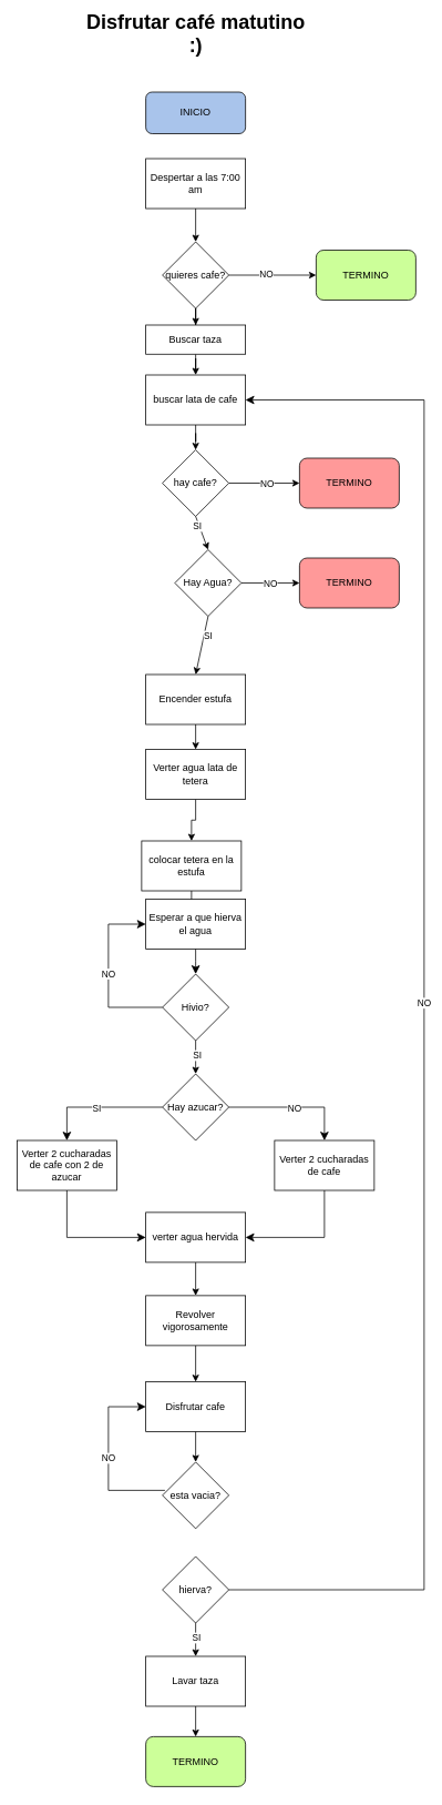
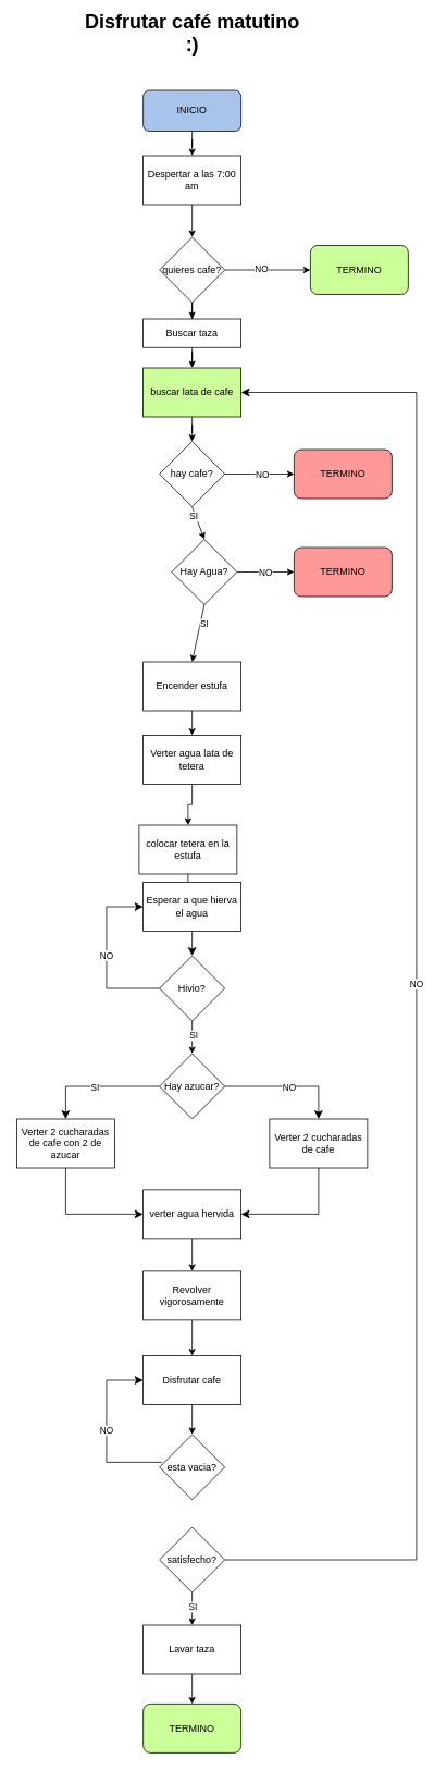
  <mxCell id="0" />
  <mxCell id="1" parent="0" />
  <mxCell id="2" value="" style="edgeStyle=orthogonalEdgeStyle;rounded=0;orthogonalLoop=1;jettySize=auto;html=1;" parent="1" source="3" target="61" edge="1"><mxGeometry relative="1" as="geometry" /></mxCell>
  <mxCell id="3" value="Despertar a las 7:00 am" style="rounded=0;whiteSpace=wrap;html=1;" parent="1" vertex="1"><mxGeometry x="175" y="190" width="120" height="60" as="geometry" /></mxCell>
  <mxCell id="4" value="" style="edgeStyle=orthogonalEdgeStyle;rounded=0;orthogonalLoop=1;jettySize=auto;html=1;" parent="1" source="5" target="18" edge="1"><mxGeometry relative="1" as="geometry" /></mxCell>
- <mxCell id="5" value="buscar lata de cafe" style="rounded=0;whiteSpace=wrap;html=1;" parent="1" vertex="1"><mxGeometry x="175" y="450" width="120" height="60" as="geometry" /></mxCell>
+ <mxCell id="5" value="buscar lata de cafe" style="rounded=0;whiteSpace=wrap;html=1;fillColor=#ccff99;" parent="1" vertex="1"><mxGeometry x="175" y="450" width="120" height="60" as="geometry" /></mxCell>
  <mxCell id="6" value="" style="edgeStyle=orthogonalEdgeStyle;rounded=0;orthogonalLoop=1;jettySize=auto;html=1;" parent="1" source="7" target="10" edge="1"><mxGeometry relative="1" as="geometry" /></mxCell>
  <mxCell id="7" value="colocar tetera en la estufa" style="rounded=0;whiteSpace=wrap;html=1;" parent="1" vertex="1"><mxGeometry x="170" y="1010" width="120" height="60" as="geometry" /></mxCell>
  <mxCell id="8" value="" style="edgeStyle=orthogonalEdgeStyle;rounded=0;orthogonalLoop=1;jettySize=auto;html=1;" parent="1" source="9" target="7" edge="1"><mxGeometry relative="1" as="geometry" /></mxCell>
  <mxCell id="9" value="Verter agua lata de tetera" style="rounded=0;whiteSpace=wrap;html=1;" parent="1" vertex="1"><mxGeometry x="175" y="900" width="120" height="60" as="geometry" /></mxCell>
  <mxCell id="10" value="Esperar a que hierva el agua" style="rounded=0;whiteSpace=wrap;html=1;" parent="1" vertex="1"><mxGeometry x="175" y="1080" width="120" height="60" as="geometry" /></mxCell>
  <mxCell id="11" value="Verter 2 cucharadas de cafe con 2 de azucar" style="rounded=0;whiteSpace=wrap;html=1;" parent="1" vertex="1"><mxGeometry x="20" y="1370" width="120" height="60" as="geometry" /></mxCell>
  <mxCell id="12" value="" style="edgeStyle=orthogonalEdgeStyle;rounded=0;orthogonalLoop=1;jettySize=auto;html=1;" parent="1" source="13" target="15" edge="1"><mxGeometry relative="1" as="geometry" /></mxCell>
  <mxCell id="13" value="verter agua hervida" style="rounded=0;whiteSpace=wrap;html=1;" parent="1" vertex="1"><mxGeometry x="175" y="1456.5" width="120" height="60" as="geometry" /></mxCell>
  <mxCell id="14" value="" style="edgeStyle=orthogonalEdgeStyle;rounded=0;orthogonalLoop=1;jettySize=auto;html=1;" parent="1" source="15" target="16" edge="1"><mxGeometry relative="1" as="geometry" /></mxCell>
  <mxCell id="15" value="Revolver vigorosamente" style="rounded=0;whiteSpace=wrap;html=1;" parent="1" vertex="1"><mxGeometry x="175" y="1556.5" width="120" height="60" as="geometry" /></mxCell>
  <mxCell id="16" value="Disfrutar cafe" style="rounded=0;whiteSpace=wrap;html=1;" parent="1" vertex="1"><mxGeometry x="175" y="1660" width="120" height="60" as="geometry" /></mxCell>
  <mxCell id="17" value="Lavar taza" style="rounded=0;whiteSpace=wrap;html=1;" parent="1" vertex="1"><mxGeometry x="175" y="1990" width="120" height="60" as="geometry" /></mxCell>
  <mxCell id="18" value="hay cafe?" style="rhombus;whiteSpace=wrap;html=1;" parent="1" vertex="1"><mxGeometry x="195" y="540" width="80" height="80" as="geometry" /></mxCell>
  <mxCell id="19" value="TERMINO" style="rounded=1;whiteSpace=wrap;html=1;fillColor=#FF9999;" parent="1" vertex="1"><mxGeometry x="360" y="550" width="120" height="60" as="geometry" /></mxCell>
  <mxCell id="20" value="Hay Agua?" style="rhombus;whiteSpace=wrap;html=1;" parent="1" vertex="1"><mxGeometry x="210" y="660" width="80" height="80" as="geometry" /></mxCell>
  <mxCell id="21" value="TERMINO" style="rounded=1;whiteSpace=wrap;html=1;fillColor=#FF9999;" parent="1" vertex="1"><mxGeometry x="360" y="670" width="120" height="60" as="geometry" /></mxCell>
  <mxCell id="22" value="TERMINO" style="rounded=1;whiteSpace=wrap;html=1;fillColor=#CCFF99;" parent="1" vertex="1"><mxGeometry x="175" y="2086.5" width="120" height="60" as="geometry" /></mxCell>
  <mxCell id="23" value="Hay azucar?" style="rhombus;whiteSpace=wrap;html=1;" parent="1" vertex="1"><mxGeometry x="195" y="1290" width="80" height="80" as="geometry" /></mxCell>
+ <mxCell id="24" value="" style="edgeStyle=orthogonalEdgeStyle;rounded=0;orthogonalLoop=1;jettySize=auto;html=1;" parent="1" source="25" target="3" edge="1"><mxGeometry relative="1" as="geometry" /></mxCell>
  <mxCell id="25" value="INICIO" style="rounded=1;whiteSpace=wrap;html=1;fillColor=#A9C4EB;" parent="1" vertex="1"><mxGeometry x="175" y="110" width="120" height="50" as="geometry" /></mxCell>
  <mxCell id="26" value="esta vacia?" style="rhombus;whiteSpace=wrap;html=1;" parent="1" vertex="1"><mxGeometry x="195" y="1756.5" width="80" height="80" as="geometry" /></mxCell>
  <mxCell id="27" value="NO" style="edgeStyle=elbowEdgeStyle;elbow=horizontal;endArrow=classic;html=1;curved=0;rounded=0;endSize=8;startSize=8;exitX=0.038;exitY=0.425;exitDx=0;exitDy=0;exitPerimeter=0;entryX=0;entryY=0.5;entryDx=0;entryDy=0;" parent="1" source="26" target="16" edge="1"><mxGeometry width="50" height="50" relative="1" as="geometry"><mxPoint x="160" y="1686.5" as="sourcePoint" /><mxPoint x="210" y="1636.5" as="targetPoint" /><Array as="points"><mxPoint x="130" y="1736.5" /></Array></mxGeometry></mxCell>
  <mxCell id="28" value="" style="edgeStyle=elbowEdgeStyle;elbow=horizontal;endArrow=classic;html=1;curved=0;rounded=0;endSize=8;startSize=8;entryX=0.5;entryY=0;entryDx=0;entryDy=0;exitX=0;exitY=0.5;exitDx=0;exitDy=0;" parent="1" source="23" target="11" edge="1"><mxGeometry width="50" height="50" relative="1" as="geometry"><mxPoint x="70" y="1316.5" as="sourcePoint" /><mxPoint x="120" y="1266.5" as="targetPoint" /><Array as="points"><mxPoint x="80" y="1316.5" /></Array></mxGeometry></mxCell>
  <mxCell id="29" value="SI" style="edgeLabel;html=1;align=center;verticalAlign=middle;resizable=0;points=[];" parent="28" vertex="1" connectable="0"><mxGeometry x="0.03" y="1" relative="1" as="geometry"><mxPoint as="offset" /></mxGeometry></mxCell>
  <mxCell id="30" value="" style="edgeStyle=elbowEdgeStyle;elbow=horizontal;endArrow=classic;html=1;curved=0;rounded=0;endSize=8;startSize=8;entryX=0;entryY=0.5;entryDx=0;entryDy=0;exitX=0.5;exitY=1;exitDx=0;exitDy=0;" parent="1" source="11" target="13" edge="1"><mxGeometry width="50" height="50" relative="1" as="geometry"><mxPoint x="80" y="1410" as="sourcePoint" /><mxPoint x="210" y="1446.5" as="targetPoint" /><Array as="points"><mxPoint x="80" y="1466.5" /></Array></mxGeometry></mxCell>
  <mxCell id="31" value="Disfrutar café matutino&lt;br&gt;:)" style="text;strokeColor=none;fillColor=none;html=1;fontSize=24;fontStyle=1;verticalAlign=middle;align=center;" parent="1" vertex="1"><mxGeometry x="187.5" y="20" width="95" height="40" as="geometry" /></mxCell>
  <mxCell id="32" value="Encender estufa" style="rounded=0;whiteSpace=wrap;html=1;" parent="1" vertex="1"><mxGeometry x="175" y="810" width="120" height="60" as="geometry" /></mxCell>
  <mxCell id="33" value="" style="endArrow=classic;html=1;rounded=0;exitX=0.5;exitY=1;exitDx=0;exitDy=0;entryX=0.5;entryY=0;entryDx=0;entryDy=0;" parent="1" source="20" target="32" edge="1"><mxGeometry width="50" height="50" relative="1" as="geometry"><mxPoint x="160" y="970" as="sourcePoint" /><mxPoint x="210" y="920" as="targetPoint" /></mxGeometry></mxCell>
  <mxCell id="34" value="SI" style="edgeLabel;html=1;align=center;verticalAlign=middle;resizable=0;points=[];" parent="33" vertex="1" connectable="0"><mxGeometry x="-0.35" y="4" relative="1" as="geometry"><mxPoint as="offset" /></mxGeometry></mxCell>
  <mxCell id="35" value="" style="endArrow=classic;html=1;rounded=0;exitX=0.5;exitY=1;exitDx=0;exitDy=0;entryX=0.5;entryY=0;entryDx=0;entryDy=0;" parent="1" source="32" target="9" edge="1"><mxGeometry width="50" height="50" relative="1" as="geometry"><mxPoint x="160" y="970" as="sourcePoint" /><mxPoint x="210" y="920" as="targetPoint" /></mxGeometry></mxCell>
- <mxCell id="36" value="hierva?" style="rhombus;whiteSpace=wrap;html=1;" parent="1" vertex="1"><mxGeometry x="195" y="1870" width="80" height="80" as="geometry" /></mxCell>
+ <mxCell id="36" value="satisfecho?" style="rhombus;whiteSpace=wrap;html=1;" parent="1" vertex="1"><mxGeometry x="195" y="1870" width="80" height="80" as="geometry" /></mxCell>
  <mxCell id="37" value="" style="endArrow=classic;html=1;rounded=0;exitX=0.5;exitY=1;exitDx=0;exitDy=0;entryX=0.5;entryY=0;entryDx=0;entryDy=0;" parent="1" source="36" target="17" edge="1"><mxGeometry width="50" height="50" relative="1" as="geometry"><mxPoint x="160" y="1990" as="sourcePoint" /><mxPoint x="210" y="1940" as="targetPoint" /></mxGeometry></mxCell>
  <mxCell id="38" value="SI" style="edgeLabel;html=1;align=center;verticalAlign=middle;resizable=0;points=[];" parent="37" vertex="1" connectable="0"><mxGeometry x="-0.15" relative="1" as="geometry"><mxPoint as="offset" /></mxGeometry></mxCell>
  <mxCell id="39" value="Verter 2 cucharadas de cafe" style="rounded=0;whiteSpace=wrap;html=1;" parent="1" vertex="1"><mxGeometry x="330" y="1370" width="120" height="60" as="geometry" /></mxCell>
  <mxCell id="40" value="" style="edgeStyle=elbowEdgeStyle;elbow=horizontal;endArrow=classic;html=1;curved=0;rounded=0;endSize=8;startSize=8;exitX=1;exitY=0.5;exitDx=0;exitDy=0;entryX=0.5;entryY=0;entryDx=0;entryDy=0;" parent="1" source="23" target="39" edge="1"><mxGeometry width="50" height="50" relative="1" as="geometry"><mxPoint x="160" y="1590" as="sourcePoint" /><mxPoint x="390" y="1350" as="targetPoint" /><Array as="points"><mxPoint x="390" y="1320" /></Array></mxGeometry></mxCell>
  <mxCell id="41" value="NO" style="edgeLabel;html=1;align=center;verticalAlign=middle;resizable=0;points=[];" parent="40" vertex="1" connectable="0"><mxGeometry x="0.006" relative="1" as="geometry"><mxPoint y="1" as="offset" /></mxGeometry></mxCell>
  <mxCell id="42" value="" style="edgeStyle=elbowEdgeStyle;elbow=horizontal;endArrow=classic;html=1;curved=0;rounded=0;endSize=8;startSize=8;exitX=0.5;exitY=1;exitDx=0;exitDy=0;entryX=1;entryY=0.5;entryDx=0;entryDy=0;" parent="1" source="39" target="13" edge="1"><mxGeometry width="50" height="50" relative="1" as="geometry"><mxPoint x="160" y="1590" as="sourcePoint" /><mxPoint x="210" y="1540" as="targetPoint" /><Array as="points"><mxPoint x="390" y="1450" /></Array></mxGeometry></mxCell>
  <mxCell id="43" value="NO" style="edgeStyle=elbowEdgeStyle;elbow=vertical;endArrow=classic;html=1;curved=0;rounded=0;endSize=8;startSize=8;exitX=1;exitY=0.5;exitDx=0;exitDy=0;entryX=1;entryY=0.5;entryDx=0;entryDy=0;" parent="1" source="36" target="5" edge="1"><mxGeometry width="50" height="50" relative="1" as="geometry"><mxPoint x="160" y="1880" as="sourcePoint" /><mxPoint x="210" y="1830" as="targetPoint" /><Array as="points"><mxPoint x="510" y="1370" /></Array></mxGeometry></mxCell>
  <mxCell id="44" value="" style="endArrow=classic;html=1;rounded=0;exitX=0.5;exitY=1;exitDx=0;exitDy=0;entryX=0.5;entryY=0;entryDx=0;entryDy=0;" parent="1" source="16" target="26" edge="1"><mxGeometry width="50" height="50" relative="1" as="geometry"><mxPoint x="160" y="1860" as="sourcePoint" /><mxPoint x="210" y="1810" as="targetPoint" /></mxGeometry></mxCell>
  <mxCell id="45" value="Hivio?" style="rhombus;whiteSpace=wrap;html=1;" parent="1" vertex="1"><mxGeometry x="195" y="1170" width="80" height="80" as="geometry" /></mxCell>
  <mxCell id="46" value="" style="edgeStyle=elbowEdgeStyle;elbow=horizontal;endArrow=classic;html=1;curved=0;rounded=0;endSize=8;startSize=8;exitX=0.5;exitY=1;exitDx=0;exitDy=0;entryX=0.5;entryY=0;entryDx=0;entryDy=0;" parent="1" source="10" target="45" edge="1"><mxGeometry width="50" height="50" relative="1" as="geometry"><mxPoint x="160" y="1320" as="sourcePoint" /><mxPoint x="210" y="1270" as="targetPoint" /></mxGeometry></mxCell>
  <mxCell id="47" value="NO" style="edgeStyle=elbowEdgeStyle;elbow=horizontal;endArrow=classic;html=1;curved=0;rounded=0;endSize=8;startSize=8;exitX=0;exitY=0.5;exitDx=0;exitDy=0;entryX=0;entryY=0.5;entryDx=0;entryDy=0;" parent="1" source="45" target="10" edge="1"><mxGeometry width="50" height="50" relative="1" as="geometry"><mxPoint x="160" y="1440" as="sourcePoint" /><mxPoint x="210" y="1390" as="targetPoint" /><Array as="points"><mxPoint x="130" y="1160" /></Array></mxGeometry></mxCell>
  <mxCell id="48" value="" style="endArrow=classic;html=1;rounded=0;exitX=0.5;exitY=1;exitDx=0;exitDy=0;entryX=0.5;entryY=0;entryDx=0;entryDy=0;" parent="1" source="45" target="23" edge="1"><mxGeometry width="50" height="50" relative="1" as="geometry"><mxPoint x="160" y="1440" as="sourcePoint" /><mxPoint x="210" y="1390" as="targetPoint" /></mxGeometry></mxCell>
  <mxCell id="49" value="SI" style="edgeLabel;html=1;align=center;verticalAlign=middle;resizable=0;points=[];" parent="48" vertex="1" connectable="0"><mxGeometry x="-0.15" y="1" relative="1" as="geometry"><mxPoint as="offset" /></mxGeometry></mxCell>
  <mxCell id="50" value="" style="endArrow=classic;html=1;rounded=0;exitX=0.5;exitY=1;exitDx=0;exitDy=0;entryX=0.5;entryY=0;entryDx=0;entryDy=0;" parent="1" source="18" target="20" edge="1"><mxGeometry width="50" height="50" relative="1" as="geometry"><mxPoint x="160" y="830" as="sourcePoint" /><mxPoint x="210" y="780" as="targetPoint" /></mxGeometry></mxCell>
  <mxCell id="51" value="SI" style="edgeLabel;html=1;align=center;verticalAlign=middle;resizable=0;points=[];" parent="50" vertex="1" connectable="0"><mxGeometry x="-0.475" y="-3" relative="1" as="geometry"><mxPoint as="offset" /></mxGeometry></mxCell>
  <mxCell id="52" value="" style="endArrow=classic;html=1;rounded=0;entryX=0;entryY=0.5;entryDx=0;entryDy=0;exitX=1;exitY=0.5;exitDx=0;exitDy=0;" parent="1" source="18" target="19" edge="1"><mxGeometry width="50" height="50" relative="1" as="geometry"><mxPoint x="160" y="830" as="sourcePoint" /><mxPoint x="210" y="780" as="targetPoint" /></mxGeometry></mxCell>
  <mxCell id="53" value="NO" style="edgeLabel;html=1;align=center;verticalAlign=middle;resizable=0;points=[];" parent="52" vertex="1" connectable="0"><mxGeometry x="0.365" relative="1" as="geometry"><mxPoint x="-13" as="offset" /></mxGeometry></mxCell>
  <mxCell id="54" value="" style="endArrow=classic;html=1;rounded=0;entryX=0;entryY=0.5;entryDx=0;entryDy=0;exitX=1;exitY=0.5;exitDx=0;exitDy=0;" parent="1" source="20" target="21" edge="1"><mxGeometry width="50" height="50" relative="1" as="geometry"><mxPoint x="160" y="800" as="sourcePoint" /><mxPoint x="210" y="750" as="targetPoint" /></mxGeometry></mxCell>
  <mxCell id="55" value="NO" style="edgeLabel;html=1;align=center;verticalAlign=middle;resizable=0;points=[];" parent="54" vertex="1" connectable="0"><mxGeometry x="-0.035" y="-2" relative="1" as="geometry"><mxPoint y="-2" as="offset" /></mxGeometry></mxCell>
  <mxCell id="56" value="" style="endArrow=classic;html=1;rounded=0;entryX=0.5;entryY=0;entryDx=0;entryDy=0;exitX=0.5;exitY=1;exitDx=0;exitDy=0;" parent="1" source="17" target="22" edge="1"><mxGeometry width="50" height="50" relative="1" as="geometry"><mxPoint x="160" y="2060" as="sourcePoint" /><mxPoint x="210" y="2010" as="targetPoint" /></mxGeometry></mxCell>
  <mxCell id="57" value="TERMINO" style="rounded=1;whiteSpace=wrap;html=1;fillColor=#CCFF99;" parent="1" vertex="1"><mxGeometry x="380" y="300" width="120" height="60" as="geometry" /></mxCell>
  <mxCell id="58" value="" style="edgeStyle=orthogonalEdgeStyle;rounded=0;orthogonalLoop=1;jettySize=auto;html=1;" parent="1" source="61" target="57" edge="1"><mxGeometry relative="1" as="geometry" /></mxCell>
  <mxCell id="59" value="NO" style="edgeLabel;html=1;align=center;verticalAlign=middle;resizable=0;points=[];" parent="58" vertex="1" connectable="0"><mxGeometry x="-0.162" y="2" relative="1" as="geometry"><mxPoint as="offset" /></mxGeometry></mxCell>
  <mxCell id="60" value="" style="edgeStyle=orthogonalEdgeStyle;rounded=0;orthogonalLoop=1;jettySize=auto;html=1;" parent="1" source="61" target="63" edge="1"><mxGeometry relative="1" as="geometry" /></mxCell>
  <mxCell id="61" value="quieres cafe?" style="rhombus;whiteSpace=wrap;html=1;" parent="1" vertex="1"><mxGeometry x="195" y="290" width="80" height="80" as="geometry" /></mxCell>
  <mxCell id="62" value="" style="edgeStyle=orthogonalEdgeStyle;rounded=0;orthogonalLoop=1;jettySize=auto;html=1;" parent="1" source="63" target="5" edge="1"><mxGeometry relative="1" as="geometry"><mxPoint x="235" y="450" as="targetPoint" /></mxGeometry></mxCell>
  <mxCell id="63" value="Buscar taza" style="rounded=0;whiteSpace=wrap;html=1;" parent="1" vertex="1"><mxGeometry x="175" y="390" width="120" height="35" as="geometry" /></mxCell>
